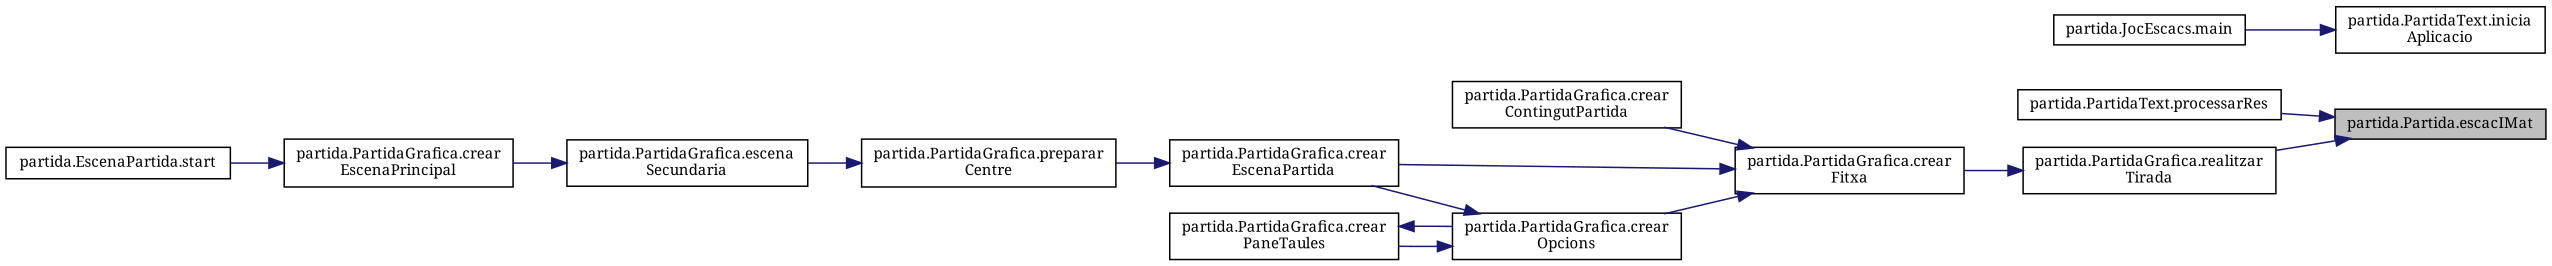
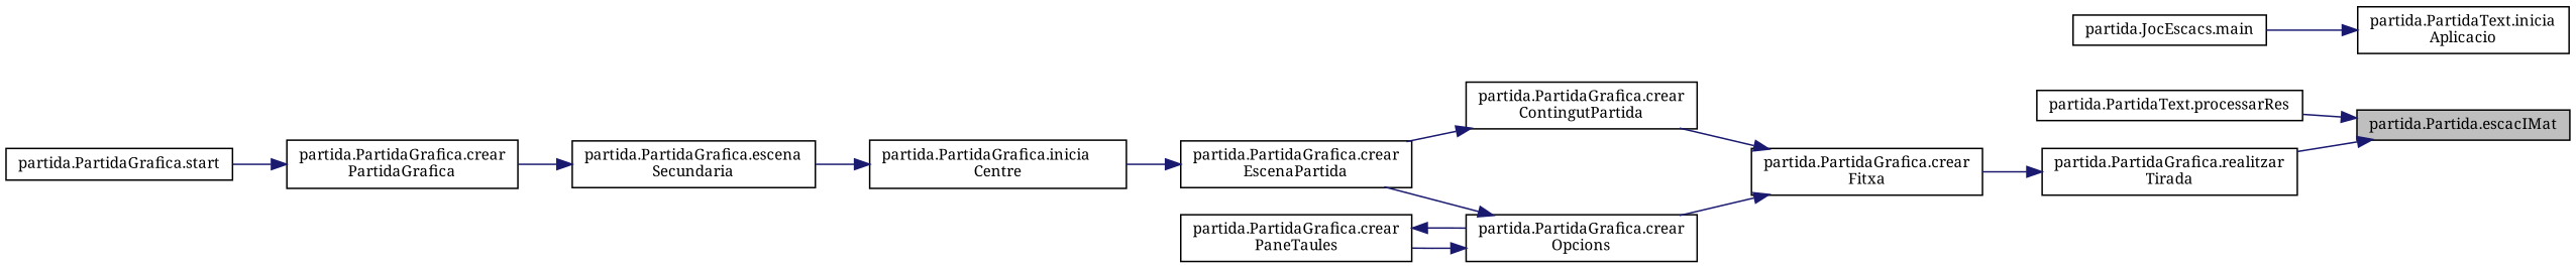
  digraph {
    fontname="Noto Serif"
    rankdir=RL
    node [color=black fillcolor=white fontname="Noto Serif" fontsize=10 shape=record style=filled]
    edge [color=midnightblue dir=back fontname="Noto Serif" fontsize=10 labelfontname=Helvetica labelfontsize=10 style=solid]
    n1 [fillcolor=grey75 fontcolor=black height=0.2 label="partida.Partida.escacIMat" width=0.4]
    n2 [height=0.2 label="partida.PartidaText.processarRes" width=0.4]
    n3 [height=0.2 label="partida.PartidaGrafica.realitzar\lTirada" width=0.4]
    n4 [height=0.2 label="partida.PartidaGrafica.crear\lFitxa" width=0.4]
    n5 [height=0.2 label="partida.PartidaText.inicia\lAplicacio" width=0.4]
    n6 [height=0.2 label="partida.JocEscacs.main" width=0.4]
    n7 [height=0.2 label="partida.PartidaGrafica.crear\lContingutPartida" width=0.4]
    n8 [height=0.2 label="partida.PartidaGrafica.crear\lOpcions" width=0.4]
    n9 [height=0.2 label="partida.PartidaGrafica.crear\lEscenaPartida" width=0.4]
    n10 [height=0.2 label="partida.PartidaGrafica.crear\lPaneTaules" width=0.4]
-   n11 [height=0.2 label="partida.PartidaGrafica.preparar\lCentre" width=0.4]
+   n11 [height=0.2 label="partida.PartidaGrafica.inicia\lCentre" width=0.4]
    n12 [height=0.2 label="partida.PartidaGrafica.escena\lSecundaria" width=0.4]
-   n13 [height=0.2 label="partida.PartidaGrafica.crear\lEscenaPrincipal" width=0.4]
-   n14 [height=0.2 label="partida.EscenaPartida.start" width=0.4]
+   n13 [height=0.2 label="partida.PartidaGrafica.crear\lPartidaGrafica" width=0.4]
+   n14 [height=0.2 label="partida.PartidaGrafica.start" width=0.4]
    n1 -> n2
    n1 -> n3
    n3 -> n4
    n4 -> n7
    n4 -> n8
    n5 -> n6
-   n4 -> n9
+   n7 -> n9
    n8 -> n9
    n8 -> n10
    n9 -> n11
    n10 -> n8
    n11 -> n12
    n12 -> n13
    n13 -> n14
  }
